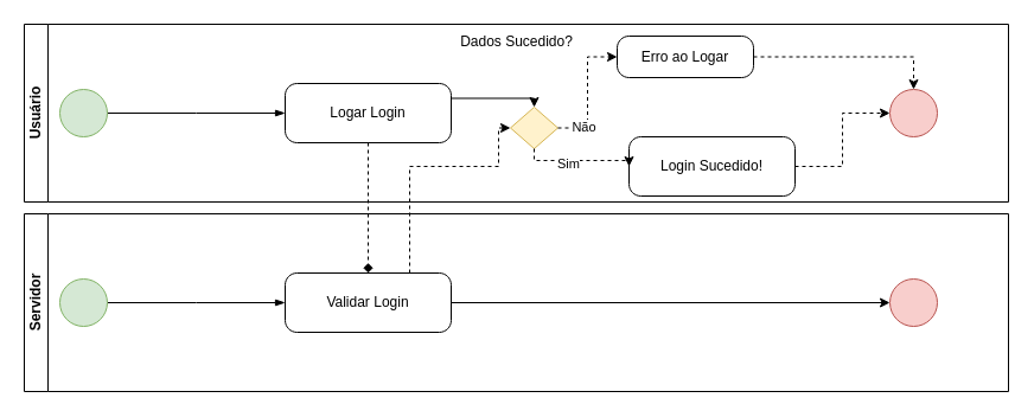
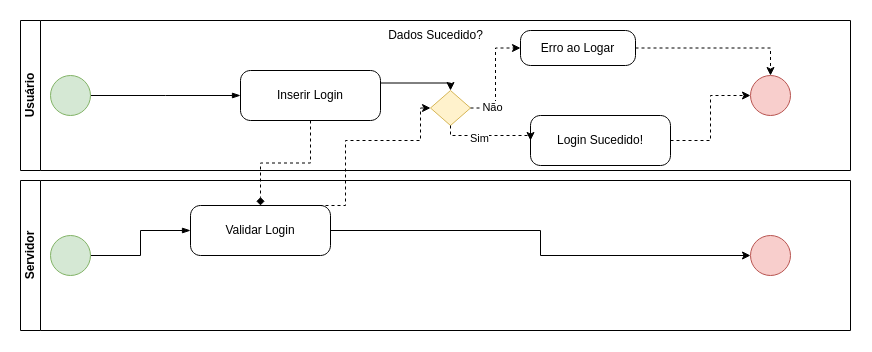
  <mxCell id="0" />
  <mxCell id="1" parent="0" />
  <mxCell id="2" value="Usuário" style="swimlane;startSize=20;horizontal=0;html=1;whiteSpace=wrap;" parent="1" vertex="1"><mxGeometry x="20" y="20" width="830" height="150" as="geometry"><mxRectangle x="10" y="10" width="40" height="80" as="alternateBounds" /></mxGeometry></mxCell>
  <mxCell id="3" value="" style="edgeStyle=elbowEdgeStyle;fontSize=12;html=1;endArrow=blockThin;endFill=1;rounded=0;entryX=0;entryY=0.5;entryDx=0;entryDy=0;entryPerimeter=0;" parent="2" target="6" edge="1"><mxGeometry width="160" relative="1" as="geometry"><mxPoint x="70" y="75" as="sourcePoint" /><mxPoint x="140" y="75" as="targetPoint" /></mxGeometry></mxCell>
  <mxCell id="4" value="" style="points=[[0.145,0.145,0],[0.5,0,0],[0.855,0.145,0],[1,0.5,0],[0.855,0.855,0],[0.5,1,0],[0.145,0.855,0],[0,0.5,0]];shape=mxgraph.bpmn.event;html=1;verticalLabelPosition=bottom;labelBackgroundColor=#ffffff;verticalAlign=top;align=center;perimeter=ellipsePerimeter;outlineConnect=0;aspect=fixed;outline=standard;symbol=general;fillColor=#d5e8d4;strokeColor=#82b366;" parent="2" vertex="1"><mxGeometry x="30" y="55" width="40" height="40" as="geometry" /></mxCell>
  <mxCell id="5" style="edgeStyle=orthogonalEdgeStyle;rounded=0;orthogonalLoop=1;jettySize=auto;html=1;exitX=1;exitY=0.25;exitDx=0;exitDy=0;exitPerimeter=0;entryX=0.5;entryY=0;entryDx=0;entryDy=0;" edge="1" parent="2" source="6" target="12"><mxGeometry relative="1" as="geometry"><Array as="points"><mxPoint x="430" y="63" /></Array></mxGeometry></mxCell>
- <mxCell id="6" value="Logar Login" style="points=[[0.25,0,0],[0.5,0,0],[0.75,0,0],[1,0.25,0],[1,0.5,0],[1,0.75,0],[0.75,1,0],[0.5,1,0],[0.25,1,0],[0,0.75,0],[0,0.5,0],[0,0.25,0]];shape=mxgraph.bpmn.task;whiteSpace=wrap;rectStyle=rounded;size=10;html=1;container=1;expand=0;collapsible=0;taskMarker=abstract;" parent="2" vertex="1"><mxGeometry x="220" y="50" width="140" height="50" as="geometry" /></mxCell>
+ <mxCell id="6" value="Inserir Login" style="points=[[0.25,0,0],[0.5,0,0],[0.75,0,0],[1,0.25,0],[1,0.5,0],[1,0.75,0],[0.75,1,0],[0.5,1,0],[0.25,1,0],[0,0.75,0],[0,0.5,0],[0,0.25,0]];shape=mxgraph.bpmn.task;whiteSpace=wrap;rectStyle=rounded;size=10;html=1;container=1;expand=0;collapsible=0;taskMarker=abstract;" parent="2" vertex="1"><mxGeometry x="220" y="50" width="140" height="50" as="geometry" /></mxCell>
  <mxCell id="7" value="" style="points=[[0.145,0.145,0],[0.5,0,0],[0.855,0.145,0],[1,0.5,0],[0.855,0.855,0],[0.5,1,0],[0.145,0.855,0],[0,0.5,0]];shape=mxgraph.bpmn.event;html=1;verticalLabelPosition=bottom;labelBackgroundColor=#ffffff;verticalAlign=top;align=center;perimeter=ellipsePerimeter;outlineConnect=0;aspect=fixed;outline=standard;symbol=general;fillColor=#f8cecc;strokeColor=#b85450;" parent="2" vertex="1"><mxGeometry x="730" y="55" width="40" height="40" as="geometry" /></mxCell>
  <mxCell id="8" value="Erro ao Logar" style="points=[[0.25,0,0],[0.5,0,0],[0.75,0,0],[1,0.25,0],[1,0.5,0],[1,0.75,0],[0.75,1,0],[0.5,1,0],[0.25,1,0],[0,0.75,0],[0,0.5,0],[0,0.25,0]];shape=mxgraph.bpmn.task;whiteSpace=wrap;rectStyle=rounded;size=10;html=1;container=1;expand=0;collapsible=0;taskMarker=abstract;" parent="2" vertex="1"><mxGeometry x="500" y="10" width="115" height="35" as="geometry" /></mxCell>
  <mxCell id="9" style="edgeStyle=orthogonalEdgeStyle;rounded=0;orthogonalLoop=1;jettySize=auto;html=1;dashed=1;" parent="2" source="10" target="7" edge="1"><mxGeometry relative="1" as="geometry" /></mxCell>
  <mxCell id="10" value="Login Sucedido!" style="points=[[0.25,0,0],[0.5,0,0],[0.75,0,0],[1,0.25,0],[1,0.5,0],[1,0.75,0],[0.75,1,0],[0.5,1,0],[0.25,1,0],[0,0.75,0],[0,0.5,0],[0,0.25,0]];shape=mxgraph.bpmn.task;whiteSpace=wrap;rectStyle=rounded;size=10;html=1;container=1;expand=0;collapsible=0;taskMarker=abstract;" parent="2" vertex="1"><mxGeometry x="510" y="95" width="140" height="50" as="geometry" /></mxCell>
  <mxCell id="11" style="edgeStyle=orthogonalEdgeStyle;rounded=0;orthogonalLoop=1;jettySize=auto;html=1;entryX=0.5;entryY=0;entryDx=0;entryDy=0;entryPerimeter=0;dashed=1;" parent="2" source="8" target="7" edge="1"><mxGeometry relative="1" as="geometry" /></mxCell>
  <mxCell id="12" value="" style="rhombus;whiteSpace=wrap;html=1;fillColor=#fff2cc;strokeColor=#d6b656;" parent="2" vertex="1"><mxGeometry x="410" y="70" width="40" height="35" as="geometry" /></mxCell>
  <mxCell id="13" style="edgeStyle=orthogonalEdgeStyle;rounded=0;orthogonalLoop=1;jettySize=auto;html=1;exitX=1;exitY=0.5;exitDx=0;exitDy=0;entryX=0;entryY=0.5;entryDx=0;entryDy=0;entryPerimeter=0;dashed=1;" parent="2" source="12" target="8" edge="1"><mxGeometry relative="1" as="geometry" /></mxCell>
  <mxCell id="14" value="Não" style="edgeLabel;html=1;align=center;verticalAlign=middle;resizable=0;points=[];" parent="13" vertex="1" connectable="0"><mxGeometry x="-0.615" y="2" relative="1" as="geometry"><mxPoint y="1" as="offset" /></mxGeometry></mxCell>
  <mxCell id="15" value="Dados Sucedido?" style="text;html=1;align=center;verticalAlign=middle;resizable=0;points=[];autosize=1;strokeColor=none;fillColor=none;" parent="2" vertex="1"><mxGeometry x="360" width="110" height="30" as="geometry" /></mxCell>
  <mxCell id="16" style="edgeStyle=orthogonalEdgeStyle;rounded=0;orthogonalLoop=1;jettySize=auto;html=1;exitX=0.5;exitY=1;exitDx=0;exitDy=0;entryX=0;entryY=0.5;entryDx=0;entryDy=0;entryPerimeter=0;dashed=1;" edge="1" parent="2" source="12" target="10"><mxGeometry relative="1" as="geometry"><Array as="points"><mxPoint x="430" y="115" /></Array></mxGeometry></mxCell>
  <mxCell id="17" value="Sim" style="edgeLabel;html=1;align=center;verticalAlign=middle;resizable=0;points=[];" vertex="1" connectable="0" parent="16"><mxGeometry x="-0.2" y="-2" relative="1" as="geometry"><mxPoint as="offset" /></mxGeometry></mxCell>
  <mxCell id="18" value="Servidor" style="swimlane;startSize=20;horizontal=0;html=1;whiteSpace=wrap;" parent="1" vertex="1"><mxGeometry x="20" y="180" width="830" height="150" as="geometry"><mxRectangle x="10" y="10" width="40" height="80" as="alternateBounds" /></mxGeometry></mxCell>
  <mxCell id="19" value="" style="edgeStyle=elbowEdgeStyle;fontSize=12;html=1;endArrow=blockThin;endFill=1;rounded=0;entryX=0;entryY=0.5;entryDx=0;entryDy=0;entryPerimeter=0;" parent="18" target="22" edge="1"><mxGeometry width="160" relative="1" as="geometry"><mxPoint x="70" y="75" as="sourcePoint" /><mxPoint x="140" y="75" as="targetPoint" /></mxGeometry></mxCell>
  <mxCell id="20" value="" style="points=[[0.145,0.145,0],[0.5,0,0],[0.855,0.145,0],[1,0.5,0],[0.855,0.855,0],[0.5,1,0],[0.145,0.855,0],[0,0.5,0]];shape=mxgraph.bpmn.event;html=1;verticalLabelPosition=bottom;labelBackgroundColor=#ffffff;verticalAlign=top;align=center;perimeter=ellipsePerimeter;outlineConnect=0;aspect=fixed;outline=standard;symbol=general;fillColor=#d5e8d4;strokeColor=#82b366;" parent="18" vertex="1"><mxGeometry x="30" y="55" width="40" height="40" as="geometry" /></mxCell>
  <mxCell id="21" style="edgeStyle=orthogonalEdgeStyle;rounded=0;orthogonalLoop=1;jettySize=auto;html=1;exitX=1;exitY=0.5;exitDx=0;exitDy=0;exitPerimeter=0;" parent="18" source="22" target="23" edge="1"><mxGeometry relative="1" as="geometry" /></mxCell>
- <mxCell id="22" value="Validar Login" style="points=[[0.25,0,0],[0.5,0,0],[0.75,0,0],[1,0.25,0],[1,0.5,0],[1,0.75,0],[0.75,1,0],[0.5,1,0],[0.25,1,0],[0,0.75,0],[0,0.5,0],[0,0.25,0]];shape=mxgraph.bpmn.task;whiteSpace=wrap;rectStyle=rounded;size=10;html=1;container=1;expand=0;collapsible=0;taskMarker=abstract;" parent="18" vertex="1"><mxGeometry x="220" y="50" width="140" height="50" as="geometry" /></mxCell>
+ <mxCell id="22" value="Validar Login" style="points=[[0.25,0,0],[0.5,0,0],[0.75,0,0],[1,0.25,0],[1,0.5,0],[1,0.75,0],[0.75,1,0],[0.5,1,0],[0.25,1,0],[0,0.75,0],[0,0.5,0],[0,0.25,0]];shape=mxgraph.bpmn.task;whiteSpace=wrap;rectStyle=rounded;size=10;html=1;container=1;expand=0;collapsible=0;taskMarker=abstract;" parent="18" vertex="1"><mxGeometry x="170" y="25" width="140" height="50" as="geometry" /></mxCell>
  <mxCell id="23" value="" style="points=[[0.145,0.145,0],[0.5,0,0],[0.855,0.145,0],[1,0.5,0],[0.855,0.855,0],[0.5,1,0],[0.145,0.855,0],[0,0.5,0]];shape=mxgraph.bpmn.event;html=1;verticalLabelPosition=bottom;labelBackgroundColor=#ffffff;verticalAlign=top;align=center;perimeter=ellipsePerimeter;outlineConnect=0;aspect=fixed;outline=standard;symbol=general;fillColor=#f8cecc;strokeColor=#b85450;" parent="18" vertex="1"><mxGeometry x="730" y="55" width="40" height="40" as="geometry" /></mxCell>
  <mxCell id="24" style="edgeStyle=orthogonalEdgeStyle;rounded=0;orthogonalLoop=1;jettySize=auto;html=1;entryX=0.5;entryY=0;entryDx=0;entryDy=0;entryPerimeter=0;dashed=1;endArrow=diamond;" parent="1" source="6" target="22" edge="1"><mxGeometry relative="1" as="geometry" /></mxCell>
  <mxCell id="25" style="edgeStyle=orthogonalEdgeStyle;rounded=0;orthogonalLoop=1;jettySize=auto;html=1;exitX=0.75;exitY=0;exitDx=0;exitDy=0;exitPerimeter=0;entryX=0;entryY=0.5;entryDx=0;entryDy=0;dashed=1;" edge="1" parent="1" source="22" target="12"><mxGeometry relative="1" as="geometry"><Array as="points"><mxPoint x="345" y="140" /><mxPoint x="420" y="140" /><mxPoint x="420" y="108" /></Array></mxGeometry></mxCell>
